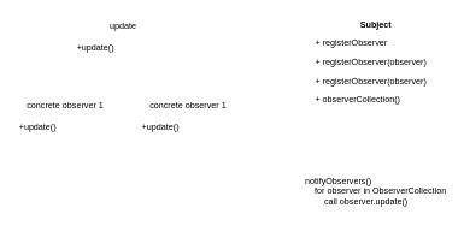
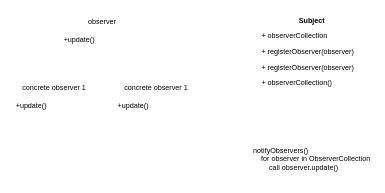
  <mxCell id="0" />
  <mxCell id="1" parent="0" />
- <mxCell id="2" value="update" style="swimlane;fontStyle=0;childLayout=stackLayout;horizontal=1;startSize=30;horizontalStack=0;resizeParent=1;resizeParentMax=0;resizeLast=0;collapsible=1;marginBottom=0;strokeColor=#FFFFFF;" vertex="1" parent="1"><mxGeometry x="100" y="20" width="140" height="60" as="geometry" /></mxCell>
+ <mxCell id="2" value="observer" style="swimlane;fontStyle=0;childLayout=stackLayout;horizontal=1;startSize=30;horizontalStack=0;resizeParent=1;resizeParentMax=0;resizeLast=0;collapsible=1;marginBottom=0;strokeColor=#FFFFFF;" vertex="1" parent="1"><mxGeometry x="100" y="20" width="140" height="60" as="geometry" /></mxCell>
  <mxCell id="3" value="+update()" style="text;strokeColor=#FFFFFF;fillColor=none;align=left;verticalAlign=middle;spacingLeft=4;spacingRight=4;overflow=hidden;points=[[0,0.5],[1,0.5]];portConstraint=eastwest;rotatable=0;" vertex="1" parent="2"><mxGeometry y="30" width="140" height="30" as="geometry" /></mxCell>
  <mxCell id="4" value="concrete observer 1" style="swimlane;fontStyle=0;childLayout=stackLayout;horizontal=1;startSize=30;horizontalStack=0;resizeParent=1;resizeParentMax=0;resizeLast=0;collapsible=1;marginBottom=0;strokeColor=#FFFFFF;" vertex="1" parent="1"><mxGeometry x="20" y="130" width="140" height="60" as="geometry" /></mxCell>
  <mxCell id="5" value="+update()" style="text;strokeColor=#FFFFFF;fillColor=none;align=left;verticalAlign=middle;spacingLeft=4;spacingRight=4;overflow=hidden;points=[[0,0.5],[1,0.5]];portConstraint=eastwest;rotatable=0;" vertex="1" parent="4"><mxGeometry y="30" width="140" height="30" as="geometry" /></mxCell>
  <mxCell id="6" value="concrete observer 1" style="swimlane;fontStyle=0;childLayout=stackLayout;horizontal=1;startSize=30;horizontalStack=0;resizeParent=1;resizeParentMax=0;resizeLast=0;collapsible=1;marginBottom=0;strokeColor=#FFFFFF;" vertex="1" parent="1"><mxGeometry x="190" y="130" width="140" height="60" as="geometry" /></mxCell>
  <mxCell id="7" value="+update()" style="text;strokeColor=#FFFFFF;fillColor=none;align=left;verticalAlign=middle;spacingLeft=4;spacingRight=4;overflow=hidden;points=[[0,0.5],[1,0.5]];portConstraint=eastwest;rotatable=0;" vertex="1" parent="6"><mxGeometry y="30" width="140" height="30" as="geometry" /></mxCell>
  <mxCell id="8" value="" style="edgeStyle=segmentEdgeStyle;endArrow=classic;html=1;exitX=0.45;exitY=-0.017;exitDx=0;exitDy=0;exitPerimeter=0;strokeColor=#FFFFFF;" edge="1" parent="1" source="4"><mxGeometry width="50" height="50" relative="1" as="geometry"><mxPoint x="490" y="220" as="sourcePoint" /><mxPoint x="167" y="80" as="targetPoint" /><Array as="points"><mxPoint x="83" y="110" /><mxPoint x="167" y="110" /></Array></mxGeometry></mxCell>
  <mxCell id="9" value="" style="edgeStyle=segmentEdgeStyle;endArrow=classic;html=1;exitX=0.557;exitY=0.017;exitDx=0;exitDy=0;exitPerimeter=0;entryX=0.471;entryY=1.09;entryDx=0;entryDy=0;entryPerimeter=0;strokeColor=#FFFFFF;" edge="1" parent="1" source="6" target="3"><mxGeometry width="50" height="50" relative="1" as="geometry"><mxPoint x="93" y="135.98" as="sourcePoint" /><mxPoint x="170" y="90" as="targetPoint" /><Array as="points"><mxPoint x="268" y="120" /><mxPoint x="270" y="120" /><mxPoint x="270" y="110" /><mxPoint x="166" y="110" /></Array></mxGeometry></mxCell>
  <mxCell id="10" value="Subject" style="swimlane;fontStyle=1;align=center;verticalAlign=top;childLayout=stackLayout;horizontal=1;startSize=26;horizontalStack=0;resizeParent=1;resizeParentMax=0;resizeLast=0;collapsible=1;marginBottom=0;strokeColor=#FFFFFF;" vertex="1" parent="1"><mxGeometry x="430" y="20" width="180" height="130" as="geometry" /></mxCell>
- <mxCell id="11" value="+ registerObserver" style="text;strokeColor=#FFFFFF;fillColor=none;align=left;verticalAlign=top;spacingLeft=4;spacingRight=4;overflow=hidden;rotatable=0;points=[[0,0.5],[1,0.5]];portConstraint=eastwest;" vertex="1" parent="10"><mxGeometry y="26" width="180" height="26" as="geometry" /></mxCell>
+ <mxCell id="11" value="+ observerCollection" style="text;strokeColor=#FFFFFF;fillColor=none;align=left;verticalAlign=top;spacingLeft=4;spacingRight=4;overflow=hidden;rotatable=0;points=[[0,0.5],[1,0.5]];portConstraint=eastwest;" vertex="1" parent="10"><mxGeometry y="26" width="180" height="26" as="geometry" /></mxCell>
  <mxCell id="12" value="+ registerObserver(observer)&#10;&#10;&#10;" style="text;strokeColor=#FFFFFF;fillColor=none;align=left;verticalAlign=top;spacingLeft=4;spacingRight=4;overflow=hidden;rotatable=0;points=[[0,0.5],[1,0.5]];portConstraint=eastwest;" vertex="1" parent="10"><mxGeometry y="52" width="180" height="26" as="geometry" /></mxCell>
  <mxCell id="13" value="+ registerObserver(observer)&#10;&#10;&#10;" style="text;strokeColor=#FFFFFF;fillColor=none;align=left;verticalAlign=top;spacingLeft=4;spacingRight=4;overflow=hidden;rotatable=0;points=[[0,0.5],[1,0.5]];portConstraint=eastwest;" vertex="1" parent="10"><mxGeometry y="78" width="180" height="26" as="geometry" /></mxCell>
  <mxCell id="14" value="+ observerCollection()" style="text;strokeColor=#FFFFFF;fillColor=none;align=left;verticalAlign=top;spacingLeft=4;spacingRight=4;overflow=hidden;rotatable=0;points=[[0,0.5],[1,0.5]];portConstraint=eastwest;" vertex="1" parent="10"><mxGeometry y="104" width="180" height="26" as="geometry" /></mxCell>
  <mxCell id="15" value="notifyObservers()&lt;br&gt;&lt;blockquote style=&quot;margin: 0 0 0 40px ; border: none ; padding: 0px&quot;&gt;&lt;/blockquote&gt;&amp;nbsp; &amp;nbsp; for observer in ObserverCollection&lt;br&gt;&amp;nbsp; &amp;nbsp; &amp;nbsp; &amp;nbsp; call observer.update()" style="html=1;align=left;strokeColor=#FFFFFF;" vertex="1" parent="1"><mxGeometry x="420" y="230" width="200" height="70" as="geometry" /></mxCell>
  <mxCell id="16" value="" style="endArrow=none;html=1;strokeColor=#FFFFFF;" edge="1" parent="1" source="15" target="14"><mxGeometry width="50" height="50" relative="1" as="geometry"><mxPoint x="510" y="210" as="sourcePoint" /><mxPoint x="560" y="160" as="targetPoint" /></mxGeometry></mxCell>
